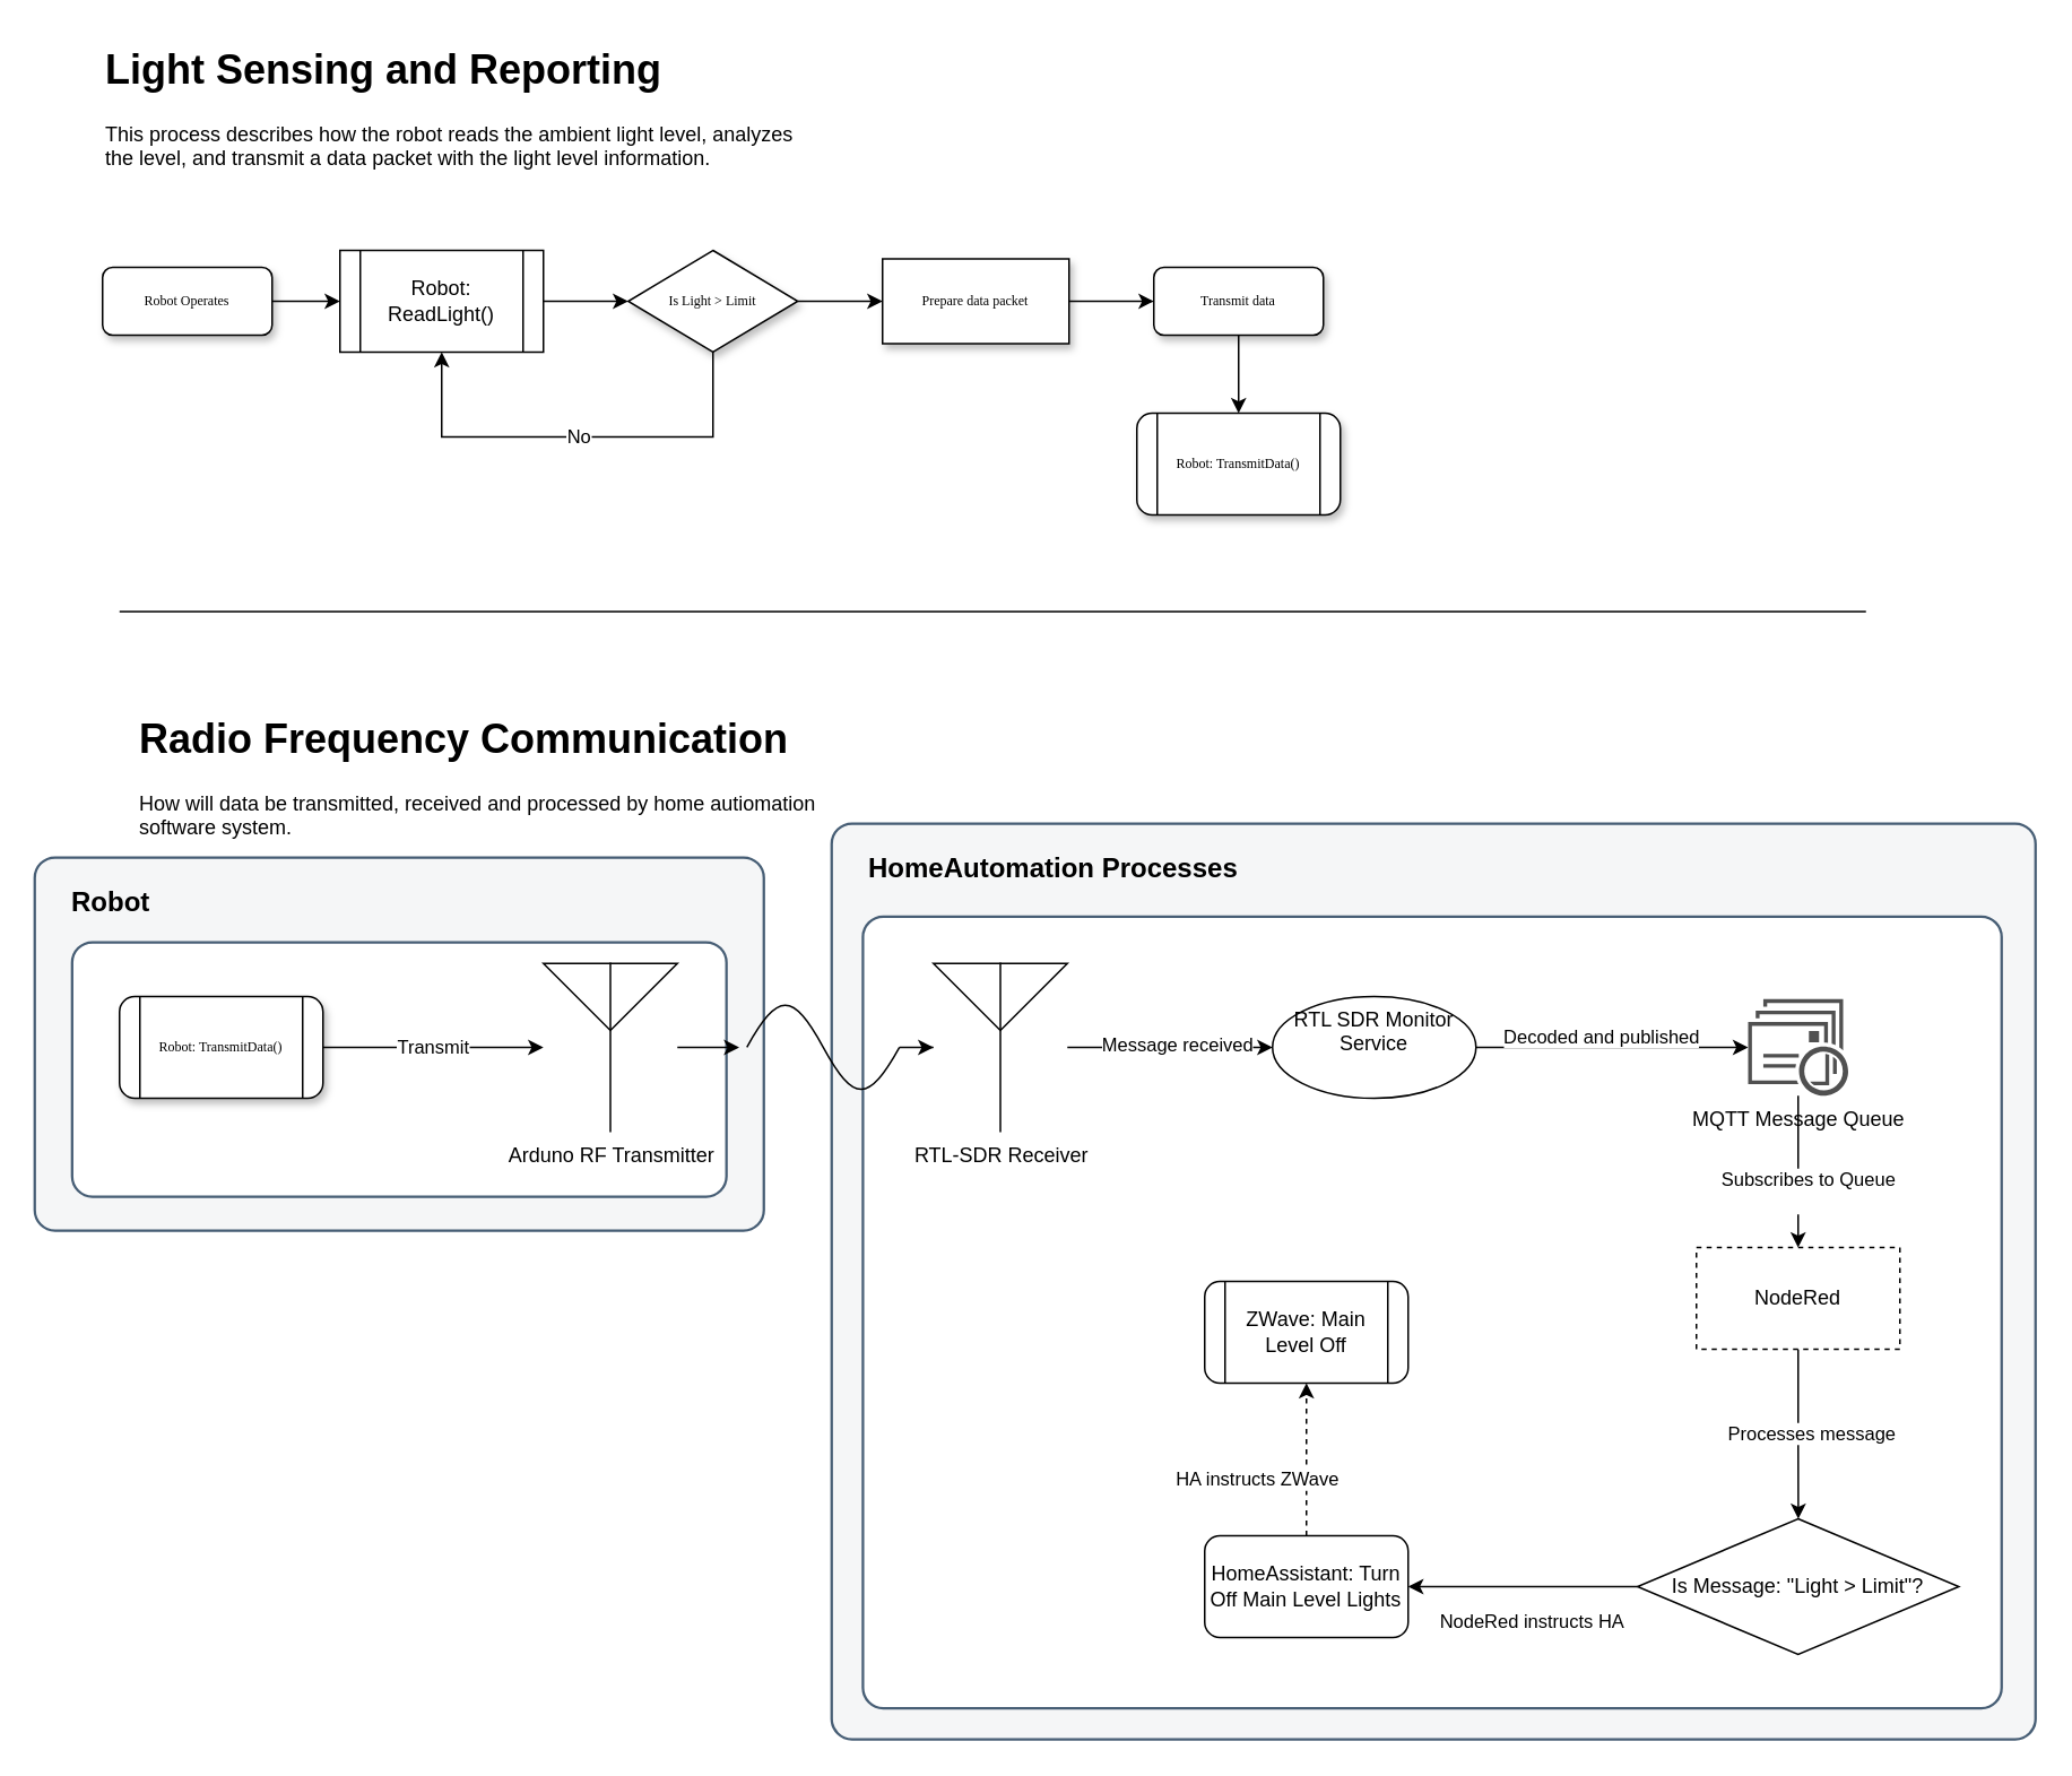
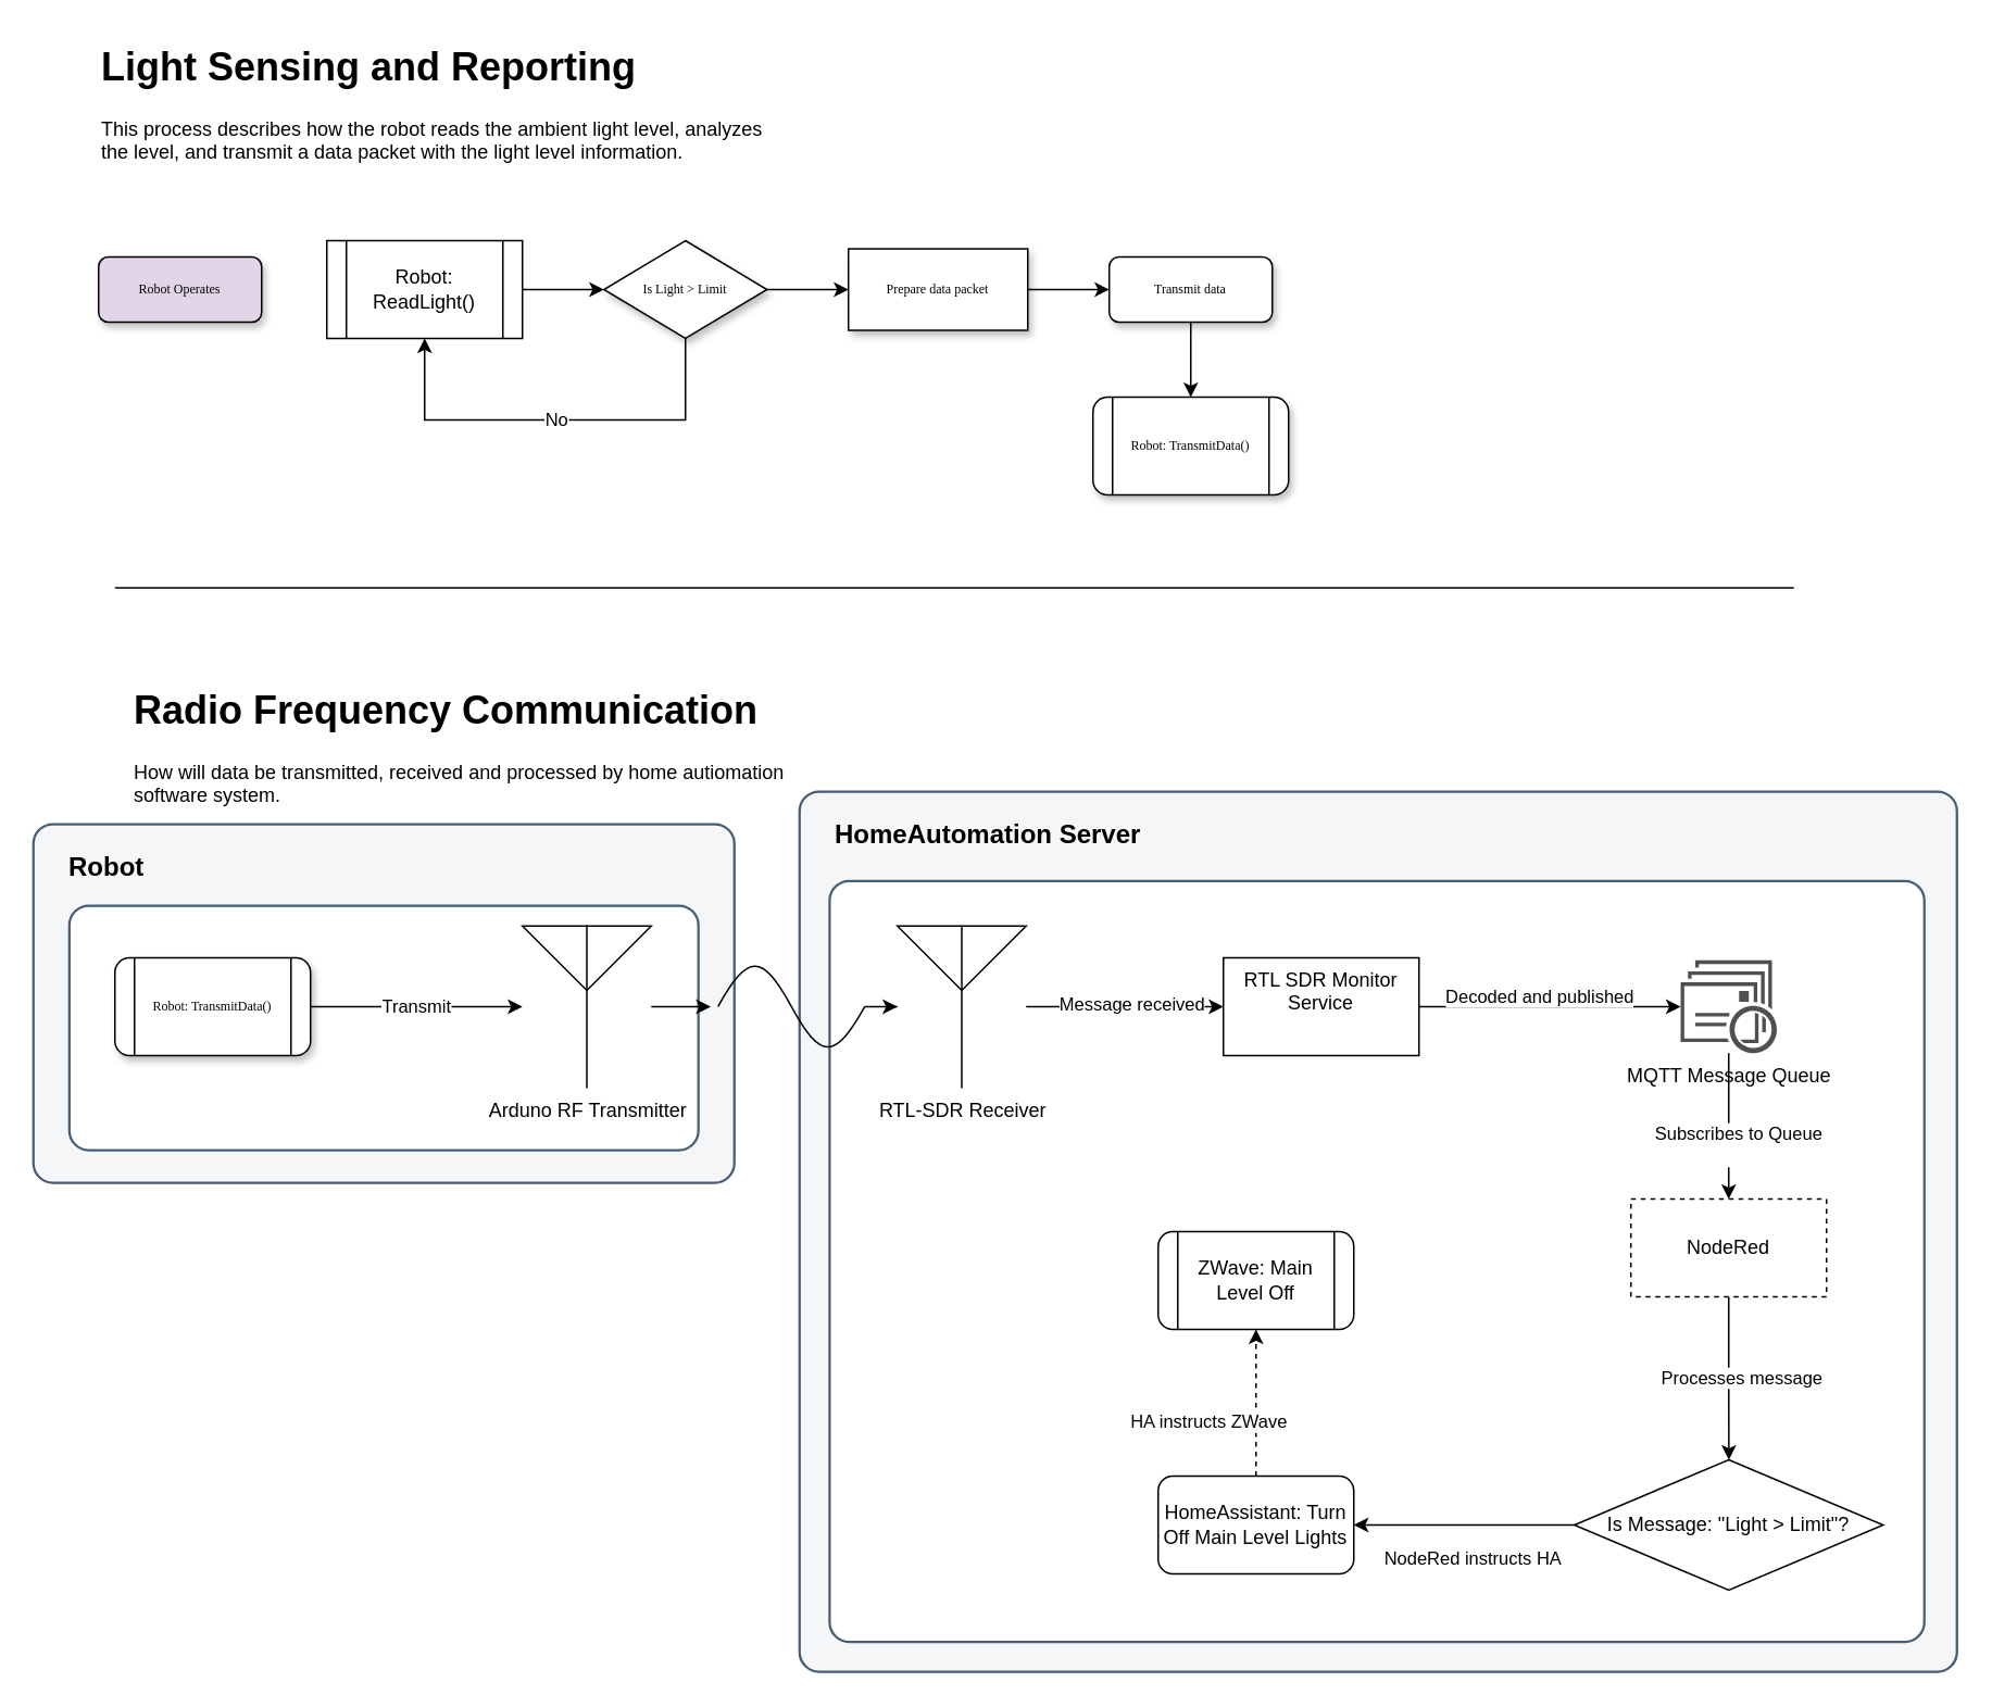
  <mxCell id="0" />
  <mxCell id="1" parent="0" />
- <mxCell id="2" value="HomeAutomation Processes" style="rounded=1;whiteSpace=wrap;html=1;strokeColor=#475E75;fillColor=#F5F6F7;arcSize=24;absoluteArcSize=1;imageWidth=64;imageHeight=64;strokeWidth=1.5;verticalAlign=top;align=left;fontSize=16;fontStyle=1;spacingTop=10;spacingLeft=20;" vertex="1" parent="1"><mxGeometry x="490" y="485" width="710" height="540" as="geometry" /></mxCell>
+ <mxCell id="2" value="HomeAutomation Server" style="rounded=1;whiteSpace=wrap;html=1;strokeColor=#475E75;fillColor=#F5F6F7;arcSize=24;absoluteArcSize=1;imageWidth=64;imageHeight=64;strokeWidth=1.5;verticalAlign=top;align=left;fontSize=16;fontStyle=1;spacingTop=10;spacingLeft=20;" vertex="1" parent="1"><mxGeometry x="490" y="485" width="710" height="540" as="geometry" /></mxCell>
  <mxCell id="3" value="" style="rounded=1;whiteSpace=wrap;html=1;strokeColor=#475E75;fillColor=#ffffff;arcSize=24;absoluteArcSize=1;imageWidth=64;imageHeight=64;strokeWidth=1.5;part=1;" vertex="1" parent="2"><mxGeometry x="18.44" y="54.915" width="671.56" height="466.78" as="geometry" /></mxCell>
  <mxCell id="4" value="Robot" style="rounded=1;whiteSpace=wrap;html=1;strokeColor=#475E75;fillColor=#F5F6F7;arcSize=24;absoluteArcSize=1;imageWidth=64;imageHeight=64;strokeWidth=1.5;verticalAlign=top;align=left;fontSize=16;fontStyle=1;spacingTop=10;spacingLeft=20;" vertex="1" parent="1"><mxGeometry x="20" y="505" width="430" height="220" as="geometry" /></mxCell>
  <mxCell id="5" value="" style="rounded=1;whiteSpace=wrap;html=1;strokeColor=#475E75;fillColor=#ffffff;arcSize=24;absoluteArcSize=1;imageWidth=64;imageHeight=64;strokeWidth=1.5;part=1;" vertex="1" parent="4"><mxGeometry x="22.05" y="50" width="385.9" height="150" as="geometry" /></mxCell>
  <mxCell id="6" style="edgeStyle=orthogonalEdgeStyle;rounded=0;orthogonalLoop=1;jettySize=auto;html=1;entryX=0.5;entryY=1;entryDx=0;entryDy=0;" edge="1" parent="1" target="13"><mxGeometry relative="1" as="geometry"><mxPoint x="210" y="207" as="targetPoint" /><mxPoint x="420" y="177" as="sourcePoint" /><Array as="points"><mxPoint x="420" y="257" /><mxPoint x="260" y="257" /></Array></mxGeometry></mxCell>
  <mxCell id="7" value="No" style="edgeLabel;html=1;align=center;verticalAlign=middle;resizable=0;points=[];" vertex="1" connectable="0" parent="6"><mxGeometry x="-0.181" y="-1" relative="1" as="geometry"><mxPoint x="-41" as="offset" /></mxGeometry></mxCell>
  <mxCell id="8" value="" style="edgeStyle=orthogonalEdgeStyle;rounded=0;orthogonalLoop=1;jettySize=auto;html=1;" edge="1" parent="1" source="9" target="15"><mxGeometry relative="1" as="geometry" /></mxCell>
  <mxCell id="9" value="Is Light &amp;gt; Limit" style="rhombus;whiteSpace=wrap;html=1;rounded=0;shadow=1;labelBackgroundColor=none;strokeWidth=1;fontFamily=Verdana;fontSize=8;align=center;" parent="1" vertex="1"><mxGeometry x="370" y="147" width="100" height="60" as="geometry" /></mxCell>
- <mxCell id="10" style="edgeStyle=orthogonalEdgeStyle;rounded=0;orthogonalLoop=1;jettySize=auto;html=1;" edge="1" parent="1" source="11" target="13"><mxGeometry relative="1" as="geometry" /></mxCell>
- <mxCell id="11" value="Robot Operates" style="rounded=1;whiteSpace=wrap;html=1;shadow=1;labelBackgroundColor=none;strokeWidth=1;fontFamily=Verdana;fontSize=8;align=center;" parent="1" vertex="1"><mxGeometry x="60" y="157" width="100" height="40" as="geometry" /></mxCell>
+ <mxCell id="11" value="Robot Operates" style="rounded=1;whiteSpace=wrap;html=1;shadow=1;labelBackgroundColor=none;strokeWidth=1;fontFamily=Verdana;fontSize=8;align=center;fillColor=#e1d5e7;" parent="1" vertex="1"><mxGeometry x="60" y="157" width="100" height="40" as="geometry" /></mxCell>
  <mxCell id="12" value="" style="edgeStyle=orthogonalEdgeStyle;rounded=0;orthogonalLoop=1;jettySize=auto;html=1;" edge="1" parent="1" source="13" target="9"><mxGeometry relative="1" as="geometry" /></mxCell>
  <mxCell id="13" value="Robot: ReadLight()" style="shape=process;whiteSpace=wrap;html=1;backgroundOutline=1;" vertex="1" parent="1"><mxGeometry x="200" y="147" width="120" height="60" as="geometry" /></mxCell>
  <mxCell id="14" value="" style="edgeStyle=orthogonalEdgeStyle;rounded=0;orthogonalLoop=1;jettySize=auto;html=1;" edge="1" parent="1" source="15" target="17"><mxGeometry relative="1" as="geometry" /></mxCell>
  <mxCell id="15" value="Prepare data packet" style="whiteSpace=wrap;html=1;fontSize=8;fontFamily=Verdana;rounded=0;shadow=1;labelBackgroundColor=none;strokeWidth=1;" vertex="1" parent="1"><mxGeometry x="520" y="152" width="110" height="50" as="geometry" /></mxCell>
  <mxCell id="16" value="" style="edgeStyle=orthogonalEdgeStyle;rounded=0;orthogonalLoop=1;jettySize=auto;html=1;" edge="1" parent="1" source="17" target="18"><mxGeometry relative="1" as="geometry" /></mxCell>
  <mxCell id="17" value="Transmit data" style="rounded=1;whiteSpace=wrap;html=1;shadow=1;labelBackgroundColor=none;strokeWidth=1;fontFamily=Verdana;fontSize=8;align=center;" vertex="1" parent="1"><mxGeometry x="680" y="157" width="100" height="40" as="geometry" /></mxCell>
  <mxCell id="18" value="Robot: TransmitData()" style="shape=process;whiteSpace=wrap;html=1;backgroundOutline=1;fontSize=8;fontFamily=Verdana;rounded=1;shadow=1;labelBackgroundColor=none;strokeWidth=1;" vertex="1" parent="1"><mxGeometry x="670" y="243" width="120" height="60" as="geometry" /></mxCell>
  <mxCell id="19" value="&lt;h1 style=&quot;margin-top: 0px;&quot;&gt;Light Sensing and Reporting&lt;/h1&gt;&lt;div&gt;This process describes how the robot reads the ambient light level, analyzes the level, and transmit a data packet with the light level information.&lt;/div&gt;" style="text;html=1;whiteSpace=wrap;overflow=hidden;rounded=0;" vertex="1" parent="1"><mxGeometry x="60" y="20" width="410" height="120" as="geometry" /></mxCell>
  <mxCell id="20" value="Transmit" style="edgeStyle=orthogonalEdgeStyle;rounded=0;orthogonalLoop=1;jettySize=auto;html=1;" edge="1" parent="1" source="21" target="22"><mxGeometry relative="1" as="geometry" /></mxCell>
  <mxCell id="21" value="Robot: TransmitData()" style="shape=process;whiteSpace=wrap;html=1;backgroundOutline=1;fontSize=8;fontFamily=Verdana;rounded=1;shadow=1;labelBackgroundColor=none;strokeWidth=1;" vertex="1" parent="1"><mxGeometry x="70" y="587" width="120" height="60" as="geometry" /></mxCell>
  <mxCell id="22" value="Arduno RF Transmitter" style="verticalLabelPosition=bottom;shadow=0;dashed=0;align=center;html=1;verticalAlign=top;shape=mxgraph.electrical.radio.aerial_-_antenna_2;" vertex="1" parent="1"><mxGeometry x="320" y="567" width="79" height="100" as="geometry" /></mxCell>
  <mxCell id="23" style="edgeStyle=orthogonalEdgeStyle;rounded=0;orthogonalLoop=1;jettySize=auto;html=1;" edge="1" parent="1" source="24" target="28"><mxGeometry relative="1" as="geometry" /></mxCell>
  <mxCell id="24" value="" style="pointerEvents=1;verticalLabelPosition=bottom;shadow=0;dashed=0;align=center;html=1;verticalAlign=top;shape=mxgraph.electrical.waveforms.sine_wave;" vertex="1" parent="1"><mxGeometry x="440" y="583.91" width="90" height="66.18" as="geometry" /></mxCell>
  <mxCell id="25" style="edgeStyle=orthogonalEdgeStyle;rounded=0;orthogonalLoop=1;jettySize=auto;html=1;entryX=-0.05;entryY=0.5;entryDx=0;entryDy=0;entryPerimeter=0;" edge="1" parent="1" source="22" target="24"><mxGeometry relative="1" as="geometry" /></mxCell>
  <mxCell id="26" value="" style="edgeStyle=orthogonalEdgeStyle;rounded=0;orthogonalLoop=1;jettySize=auto;html=1;" edge="1" parent="1" source="28" target="31"><mxGeometry relative="1" as="geometry" /></mxCell>
  <mxCell id="27" value="Message received" style="edgeLabel;html=1;align=center;verticalAlign=middle;resizable=0;points=[];" vertex="1" connectable="0" parent="26"><mxGeometry x="0.04" y="2" relative="1" as="geometry"><mxPoint x="1" as="offset" /></mxGeometry></mxCell>
  <mxCell id="28" value="&lt;div&gt;RTL-SDR Receiver&lt;/div&gt;" style="verticalLabelPosition=bottom;shadow=0;dashed=0;align=center;html=1;verticalAlign=top;shape=mxgraph.electrical.radio.aerial_-_antenna_2;" vertex="1" parent="1"><mxGeometry x="550" y="567" width="79" height="100" as="geometry" /></mxCell>
  <mxCell id="29" value="" style="edgeStyle=orthogonalEdgeStyle;rounded=0;orthogonalLoop=1;jettySize=auto;html=1;" edge="1" parent="1" source="31" target="34"><mxGeometry relative="1" as="geometry" /></mxCell>
  <mxCell id="30" value="Decoded and published" style="edgeLabel;html=1;align=center;verticalAlign=middle;resizable=0;points=[];" vertex="1" connectable="0" parent="29"><mxGeometry x="-0.094" y="7" relative="1" as="geometry"><mxPoint as="offset" /></mxGeometry></mxCell>
- <mxCell id="31" value="RTL SDR Monitor Service" style="ellipse;whiteSpace=wrap;html=1;verticalAlign=top;shadow=0;dashed=0;" vertex="1" parent="1"><mxGeometry x="750" y="587" width="120" height="60" as="geometry" /></mxCell>
+ <mxCell id="31" value="RTL SDR Monitor Service" style="whiteSpace=wrap;html=1;verticalAlign=top;shadow=0;dashed=0;" vertex="1" parent="1"><mxGeometry x="750" y="587" width="120" height="60" as="geometry" /></mxCell>
  <mxCell id="32" value="" style="edgeStyle=orthogonalEdgeStyle;rounded=0;orthogonalLoop=1;jettySize=auto;html=1;" edge="1" parent="1" source="34" target="37"><mxGeometry relative="1" as="geometry" /></mxCell>
  <mxCell id="33" value="Subscribes to Queue&lt;div&gt;&lt;br&gt;&lt;/div&gt;" style="edgeLabel;html=1;align=center;verticalAlign=middle;resizable=0;points=[];" vertex="1" connectable="0" parent="32"><mxGeometry x="0.245" y="5" relative="1" as="geometry"><mxPoint as="offset" /></mxGeometry></mxCell>
  <mxCell id="34" value="MQTT Message Queue" style="sketch=0;pointerEvents=1;shadow=0;dashed=0;html=1;strokeColor=none;fillColor=#505050;labelPosition=center;verticalLabelPosition=bottom;verticalAlign=top;outlineConnect=0;align=center;shape=mxgraph.office.communications.queue_viewer;" vertex="1" parent="1"><mxGeometry x="1030.5" y="588.5" width="59" height="57" as="geometry" /></mxCell>
  <mxCell id="35" value="" style="edgeStyle=orthogonalEdgeStyle;rounded=0;orthogonalLoop=1;jettySize=auto;html=1;" edge="1" parent="1" source="37" target="40"><mxGeometry relative="1" as="geometry" /></mxCell>
  <mxCell id="36" value="Processes message" style="edgeLabel;html=1;align=center;verticalAlign=middle;resizable=0;points=[];" vertex="1" connectable="0" parent="35"><mxGeometry x="-0.018" y="7" relative="1" as="geometry"><mxPoint as="offset" /></mxGeometry></mxCell>
  <mxCell id="37" value="NodeRed" style="rounded=0;whiteSpace=wrap;html=1;dashed=1;" vertex="1" parent="1"><mxGeometry x="1000" y="735" width="120" height="60" as="geometry" /></mxCell>
  <mxCell id="38" value="" style="edgeStyle=orthogonalEdgeStyle;rounded=0;orthogonalLoop=1;jettySize=auto;html=1;" edge="1" parent="1" source="40" target="43"><mxGeometry relative="1" as="geometry" /></mxCell>
  <mxCell id="39" value="NodeRed instructs HA" style="edgeLabel;html=1;align=center;verticalAlign=middle;resizable=0;points=[];" vertex="1" connectable="0" parent="38"><mxGeometry x="-0.326" y="-7" relative="1" as="geometry"><mxPoint x="-17" y="27" as="offset" /></mxGeometry></mxCell>
  <mxCell id="40" value="Is Message: &quot;Light &amp;gt; Limit&quot;?" style="rhombus;whiteSpace=wrap;html=1;rounded=0;" vertex="1" parent="1"><mxGeometry x="965.25" y="895" width="189.5" height="80" as="geometry" /></mxCell>
  <mxCell id="41" value="" style="edgeStyle=orthogonalEdgeStyle;rounded=0;orthogonalLoop=1;jettySize=auto;html=1;dashed=1;" edge="1" parent="1" source="43" target="44"><mxGeometry relative="1" as="geometry" /></mxCell>
  <mxCell id="42" value="HA instructs ZWave" style="edgeLabel;html=1;align=center;verticalAlign=middle;resizable=0;points=[];" vertex="1" connectable="0" parent="41"><mxGeometry x="-0.144" y="5" relative="1" as="geometry"><mxPoint x="-25" y="5" as="offset" /></mxGeometry></mxCell>
  <mxCell id="43" value="HomeAssistant: Turn Off Main Level Lights" style="rounded=1;whiteSpace=wrap;html=1;" vertex="1" parent="1"><mxGeometry x="710" y="905" width="120" height="60" as="geometry" /></mxCell>
  <mxCell id="44" value="ZWave: Main Level Off" style="shape=process;whiteSpace=wrap;html=1;backgroundOutline=1;rounded=1;" vertex="1" parent="1"><mxGeometry x="710" y="755" width="120" height="60" as="geometry" /></mxCell>
  <mxCell id="45" value="" style="endArrow=none;html=1;rounded=0;" edge="1" parent="1"><mxGeometry width="50" height="50" relative="1" as="geometry"><mxPoint x="70" y="360" as="sourcePoint" /><mxPoint x="1100" y="360" as="targetPoint" /></mxGeometry></mxCell>
  <mxCell id="46" value="&lt;h1 style=&quot;margin-top: 0px;&quot;&gt;Radio Frequency Communication&lt;/h1&gt;&lt;div&gt;How will data be transmitted, received and processed by home autiomation software system.&lt;/div&gt;" style="text;html=1;whiteSpace=wrap;overflow=hidden;rounded=0;" vertex="1" parent="1"><mxGeometry x="80" y="415" width="410" height="120" as="geometry" /></mxCell>
